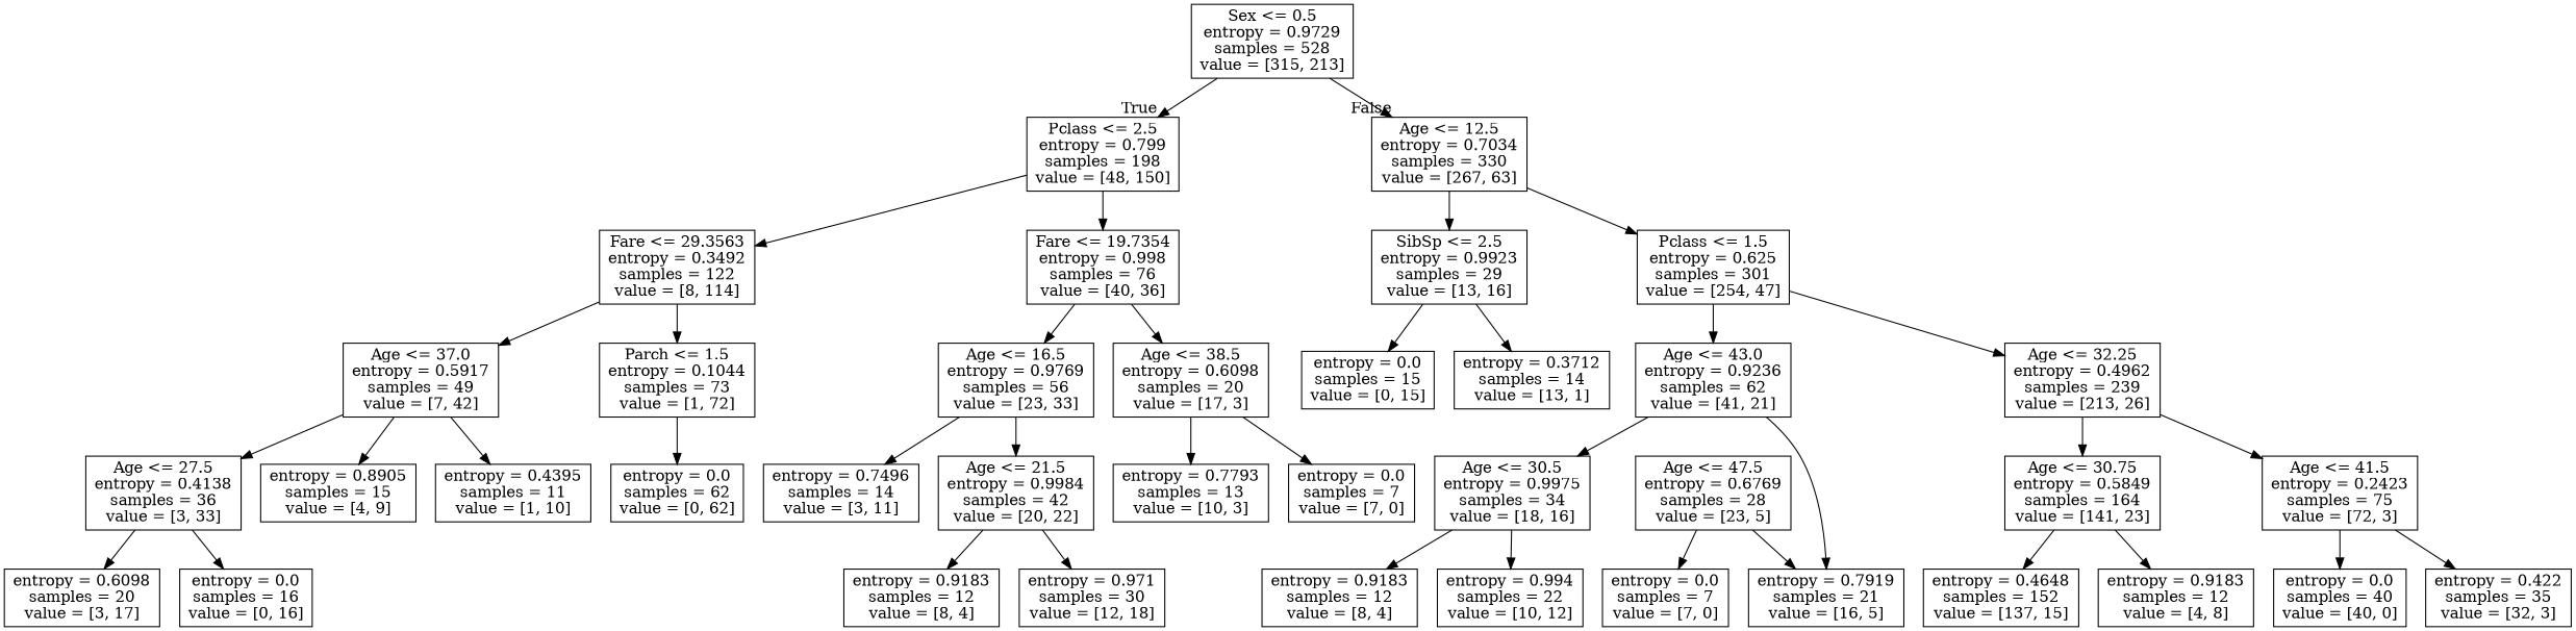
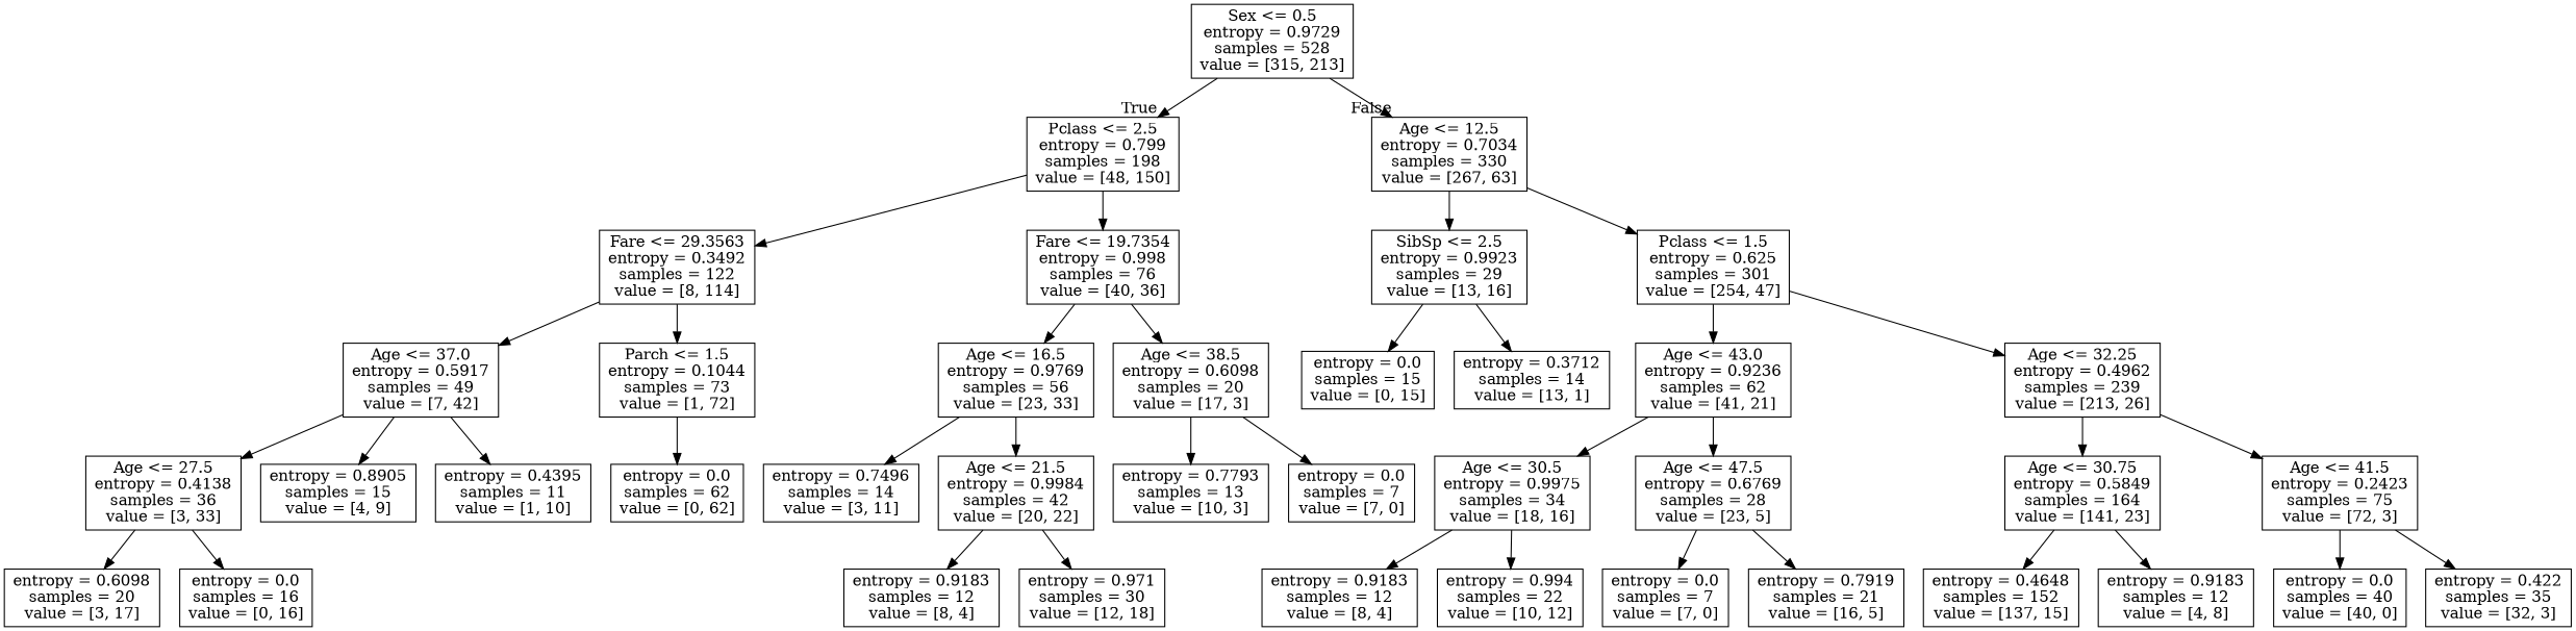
  digraph {
    node [shape=box]
    n1 [label="Sex <= 0.5\nentropy = 0.9729\nsamples = 528\nvalue = [315, 213]"]
    n2 [label="Pclass <= 2.5\nentropy = 0.799\nsamples = 198\nvalue = [48, 150]"]
    n3 [label="Age <= 12.5\nentropy = 0.7034\nsamples = 330\nvalue = [267, 63]"]
    n4 [label="Fare <= 29.3563\nentropy = 0.3492\nsamples = 122\nvalue = [8, 114]"]
    n5 [label="Fare <= 19.7354\nentropy = 0.998\nsamples = 76\nvalue = [40, 36]"]
    n6 [label="SibSp <= 2.5\nentropy = 0.9923\nsamples = 29\nvalue = [13, 16]"]
    n7 [label="Pclass <= 1.5\nentropy = 0.625\nsamples = 301\nvalue = [254, 47]"]
    n8 [label="Age <= 37.0\nentropy = 0.5917\nsamples = 49\nvalue = [7, 42]"]
    n9 [label="Parch <= 1.5\nentropy = 0.1044\nsamples = 73\nvalue = [1, 72]"]
    n10 [label="Age <= 16.5\nentropy = 0.9769\nsamples = 56\nvalue = [23, 33]"]
    n11 [label="Age <= 38.5\nentropy = 0.6098\nsamples = 20\nvalue = [17, 3]"]
    n12 [label="Age <= 27.5\nentropy = 0.4138\nsamples = 36\nvalue = [3, 33]"]
    n13 [label="entropy = 0.8905\nsamples = 15\nvalue = [4, 9]"]
    n14 [label="entropy = 0.4395\nsamples = 11\nvalue = [1, 10]"]
    n15 [label="entropy = 0.0\nsamples = 62\nvalue = [0, 62]"]
    n16 [label="entropy = 0.6098\nsamples = 20\nvalue = [3, 17]"]
    n17 [label="entropy = 0.0\nsamples = 16\nvalue = [0, 16]"]
    n18 [label="entropy = 0.7496\nsamples = 14\nvalue = [3, 11]"]
    n19 [label="Age <= 21.5\nentropy = 0.9984\nsamples = 42\nvalue = [20, 22]"]
    n20 [label="entropy = 0.7793\nsamples = 13\nvalue = [10, 3]"]
    n21 [label="entropy = 0.0\nsamples = 7\nvalue = [7, 0]"]
    n22 [label="entropy = 0.9183\nsamples = 12\nvalue = [8, 4]"]
    n23 [label="entropy = 0.971\nsamples = 30\nvalue = [12, 18]"]
    n24 [label="entropy = 0.0\nsamples = 15\nvalue = [0, 15]"]
    n25 [label="entropy = 0.3712\nsamples = 14\nvalue = [13, 1]"]
    n26 [label="Age <= 43.0\nentropy = 0.9236\nsamples = 62\nvalue = [41, 21]"]
    n27 [label="Age <= 32.25\nentropy = 0.4962\nsamples = 239\nvalue = [213, 26]"]
    n28 [label="Age <= 30.5\nentropy = 0.9975\nsamples = 34\nvalue = [18, 16]"]
    n29 [label="Age <= 47.5\nentropy = 0.6769\nsamples = 28\nvalue = [23, 5]"]
    n30 [label="Age <= 30.75\nentropy = 0.5849\nsamples = 164\nvalue = [141, 23]"]
    n31 [label="Age <= 41.5\nentropy = 0.2423\nsamples = 75\nvalue = [72, 3]"]
    n32 [label="entropy = 0.9183\nsamples = 12\nvalue = [8, 4]"]
    n33 [label="entropy = 0.994\nsamples = 22\nvalue = [10, 12]"]
    n34 [label="entropy = 0.0\nsamples = 7\nvalue = [7, 0]"]
    n35 [label="entropy = 0.7919\nsamples = 21\nvalue = [16, 5]"]
    n36 [label="entropy = 0.4648\nsamples = 152\nvalue = [137, 15]"]
    n37 [label="entropy = 0.9183\nsamples = 12\nvalue = [4, 8]"]
    n38 [label="entropy = 0.0\nsamples = 40\nvalue = [40, 0]"]
    n39 [label="entropy = 0.422\nsamples = 35\nvalue = [32, 3]"]
    n1 -> n2 [headlabel=True labelangle=45 labeldistance=2.5]
    n1 -> n3 [headlabel=False labelangle=-45 labeldistance=2.5]
    n2 -> n4
    n2 -> n5
    n3 -> n6
    n3 -> n7
    n4 -> n8
    n4 -> n9
    n5 -> n10
    n5 -> n11
    n6 -> n24
    n6 -> n25
    n7 -> n26
    n7 -> n27
    n8 -> n12
    n8 -> n13
    n8 -> n14
    n9 -> n15
    n10 -> n18
    n10 -> n19
    n11 -> n20
    n11 -> n21
    n12 -> n16
    n12 -> n17
    n19 -> n22
    n19 -> n23
    n26 -> n28
-   n26 -> n35
+   n26 -> n29
    n27 -> n30
    n27 -> n31
    n28 -> n32
    n28 -> n33
    n29 -> n34
    n29 -> n35
    n30 -> n36
    n30 -> n37
    n31 -> n38
    n31 -> n39
  }
